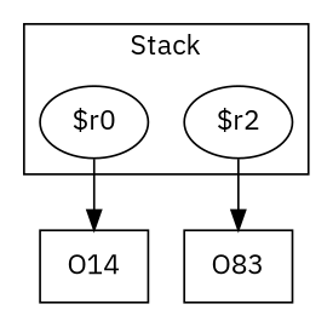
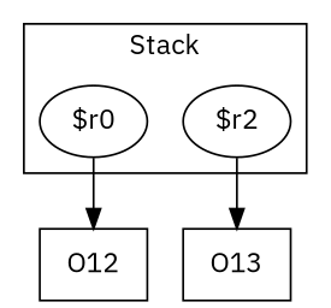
  digraph {
    fontname="IBM Plex Sans"
    rankDir=LR
    node [fontname="IBM Plex Sans"]
    edge [fontname="IBM Plex Sans"]
    "$r0"
    "$r2"
-   O12 [shape=box label=O14]
-   O13 [shape=box label=O83]
+   O12 [shape=box]
+   O13 [shape=box]
    subgraph cluster_1 {
      label=Stack
      "$r0"
      "$r2"
    }
    "$r0" -> O12
    "$r2" -> O13
  }
